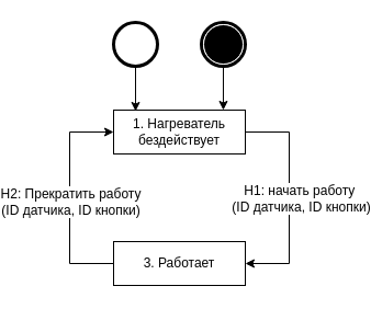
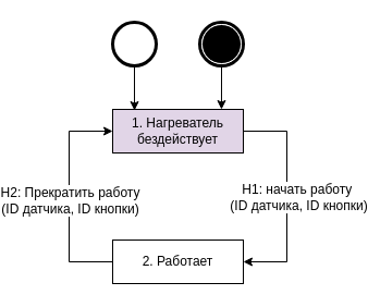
  <mxCell id="0" />
  <mxCell id="1" parent="0" />
  <mxCell id="2" style="edgeStyle=orthogonalEdgeStyle;rounded=0;orthogonalLoop=1;jettySize=auto;html=1;exitX=0.5;exitY=1;exitDx=0;exitDy=0;entryX=0.167;entryY=0.025;entryDx=0;entryDy=0;entryPerimeter=0;" parent="1" source="3" target="8" edge="1"><mxGeometry relative="1" as="geometry" /></mxCell>
  <mxCell id="3" value="" style="shape=mxgraph.bpmn.shape;html=1;verticalLabelPosition=bottom;labelBackgroundColor=#ffffff;verticalAlign=top;align=center;perimeter=ellipsePerimeter;outlineConnect=0;outline=end;symbol=general;" parent="1" vertex="1"><mxGeometry x="60" y="20" width="40" height="40" as="geometry" /></mxCell>
  <mxCell id="4" style="edgeStyle=orthogonalEdgeStyle;rounded=0;orthogonalLoop=1;jettySize=auto;html=1;exitX=0.5;exitY=1;exitDx=0;exitDy=0;entryX=0.833;entryY=0;entryDx=0;entryDy=0;entryPerimeter=0;" parent="1" source="5" target="8" edge="1"><mxGeometry relative="1" as="geometry" /></mxCell>
  <mxCell id="5" value="" style="shape=mxgraph.bpmn.shape;html=1;verticalLabelPosition=bottom;labelBackgroundColor=#ffffff;verticalAlign=top;align=center;perimeter=ellipsePerimeter;outlineConnect=0;outline=end;symbol=terminate;" parent="1" vertex="1"><mxGeometry x="140" y="20" width="40" height="40" as="geometry" /></mxCell>
  <mxCell id="6" style="edgeStyle=orthogonalEdgeStyle;rounded=0;orthogonalLoop=1;jettySize=auto;html=1;exitX=1;exitY=0.5;exitDx=0;exitDy=0;entryX=1;entryY=0.5;entryDx=0;entryDy=0;" parent="1" source="8" target="11" edge="1"><mxGeometry relative="1" as="geometry"><Array as="points"><mxPoint x="220" y="120" /><mxPoint x="220" y="240" /></Array></mxGeometry></mxCell>
  <mxCell id="7" value="H1: начать работу&amp;nbsp;&lt;br&gt;(ID датчика, ID кнопки)&lt;br&gt;" style="text;html=1;resizable=0;points=[];align=center;verticalAlign=middle;labelBackgroundColor=#ffffff;" parent="6" vertex="1" connectable="0"><mxGeometry x="0.025" y="-1" relative="1" as="geometry"><mxPoint x="11" y="-2" as="offset" /></mxGeometry></mxCell>
- <mxCell id="8" value="1. Нагреватель бездействует" style="rounded=0;whiteSpace=wrap;html=1;" parent="1" vertex="1"><mxGeometry x="60" y="100" width="120" height="40" as="geometry" /></mxCell>
+ <mxCell id="8" value="1. Нагреватель бездействует" style="rounded=0;whiteSpace=wrap;html=1;fillColor=#e1d5e7;" parent="1" vertex="1"><mxGeometry x="60" y="100" width="120" height="40" as="geometry" /></mxCell>
  <mxCell id="9" style="edgeStyle=orthogonalEdgeStyle;rounded=0;orthogonalLoop=1;jettySize=auto;html=1;exitX=0;exitY=0.5;exitDx=0;exitDy=0;entryX=0;entryY=0.5;entryDx=0;entryDy=0;" parent="1" source="11" target="8" edge="1"><mxGeometry relative="1" as="geometry"><Array as="points"><mxPoint x="20" y="240" /><mxPoint x="20" y="120" /></Array></mxGeometry></mxCell>
  <mxCell id="10" value="H2: Прекратить работу&lt;br&gt;(ID датчика, ID кнопки)&lt;br&gt;" style="text;html=1;resizable=0;points=[];align=center;verticalAlign=middle;labelBackgroundColor=#ffffff;" parent="9" vertex="1" connectable="0"><mxGeometry x="-0.03" relative="1" as="geometry"><mxPoint as="offset" /></mxGeometry></mxCell>
- <mxCell id="11" value="3. Работает" style="rounded=0;whiteSpace=wrap;html=1;" parent="1" vertex="1"><mxGeometry x="60" y="220" width="120" height="40" as="geometry" /></mxCell>
+ <mxCell id="11" value="2. Работает" style="rounded=0;whiteSpace=wrap;html=1;" parent="1" vertex="1"><mxGeometry x="60" y="220" width="120" height="40" as="geometry" /></mxCell>
